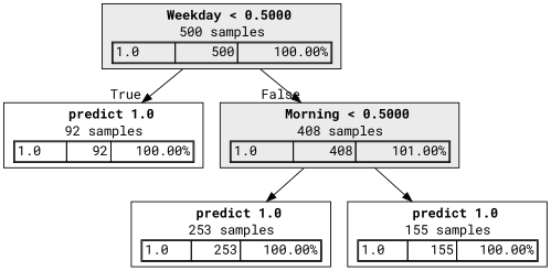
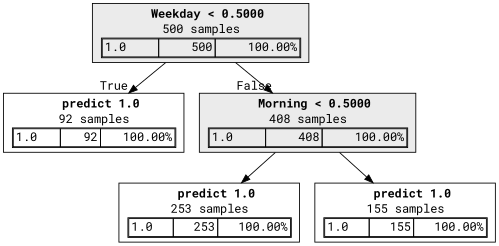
  digraph {
    fontname="Roboto Mono"
    node [fillcolor="#FFFFFFff" fontname="Roboto Mono" shape=box style=filled color=black]
    edge [fontname="Roboto Mono"]
    n1 [fillcolor="#EBEBEB" label=<  <TABLE BORDER="0" CELLPADDING="0">       <TR>     <TD>       <B>Weekday &lt; 0.5000</B>     </TD>   </TR>      <TR>       <TD>500 samples</TD>     </TR>     <TR>   <TD>     <TABLE CELLSPACING="0">                <TR class="highlighted">     <TD ALIGN="LEFT">1.0</TD>     <TD ALIGN="RIGHT">500</TD>     <TD ALIGN="RIGHT">100.00%</TD>   </TR>      </TABLE>   </TD> </TR>    </TABLE> > color=""]
    n2 [label=<  <TABLE BORDER="0" CELLPADDING="0">       <TR>     <TD>       <B>predict 1.0</B>     </TD>   </TR>      <TR>       <TD>92 samples</TD>     </TR>     <TR>   <TD>     <TABLE CELLSPACING="0">                <TR class="highlighted">     <TD ALIGN="LEFT">1.0</TD>     <TD ALIGN="RIGHT">92</TD>     <TD ALIGN="RIGHT">100.00%</TD>   </TR>      </TABLE>   </TD> </TR>    </TABLE> >]
-   n3 [fillcolor="#EBEBEB" label=<  <TABLE BORDER="0" CELLPADDING="0">       <TR>     <TD>       <B>Morning &lt; 0.5000</B>     </TD>   </TR>      <TR>       <TD>408 samples</TD>     </TR>     <TR>   <TD>     <TABLE CELLSPACING="0">                <TR class="highlighted">     <TD ALIGN="LEFT">1.0</TD>     <TD ALIGN="RIGHT">408</TD>     <TD ALIGN="RIGHT">101.00%</TD>   </TR>      </TABLE>   </TD> </TR>    </TABLE> > color=""]
+   n3 [fillcolor="#EBEBEB" label=<  <TABLE BORDER="0" CELLPADDING="0">       <TR>     <TD>       <B>Morning &lt; 0.5000</B>     </TD>   </TR>      <TR>       <TD>408 samples</TD>     </TR>     <TR>   <TD>     <TABLE CELLSPACING="0">                <TR class="highlighted">     <TD ALIGN="LEFT">1.0</TD>     <TD ALIGN="RIGHT">408</TD>     <TD ALIGN="RIGHT">100.00%</TD>   </TR>      </TABLE>   </TD> </TR>    </TABLE> > color=""]
    n4 [label=<  <TABLE BORDER="0" CELLPADDING="0">       <TR>     <TD>       <B>predict 1.0</B>     </TD>   </TR>      <TR>       <TD>253 samples</TD>     </TR>     <TR>   <TD>     <TABLE CELLSPACING="0">                <TR class="highlighted">     <TD ALIGN="LEFT">1.0</TD>     <TD ALIGN="RIGHT">253</TD>     <TD ALIGN="RIGHT">100.00%</TD>   </TR>      </TABLE>   </TD> </TR>    </TABLE> >]
    n5 [label=<  <TABLE BORDER="0" CELLPADDING="0">       <TR>     <TD>       <B>predict 1.0</B>     </TD>   </TR>      <TR>       <TD>155 samples</TD>     </TR>     <TR>   <TD>     <TABLE CELLSPACING="0">                <TR class="highlighted">     <TD ALIGN="LEFT">1.0</TD>     <TD ALIGN="RIGHT">155</TD>     <TD ALIGN="RIGHT">100.00%</TD>   </TR>      </TABLE>   </TD> </TR>    </TABLE> >]
    n1 -> n2 [headlabel=True labelangle=45 labeldistance=2.5]
    n1 -> n3 [headlabel=False labelangle=-45 labeldistance=2.5]
    n3 -> n4
    n3 -> n5
  }
